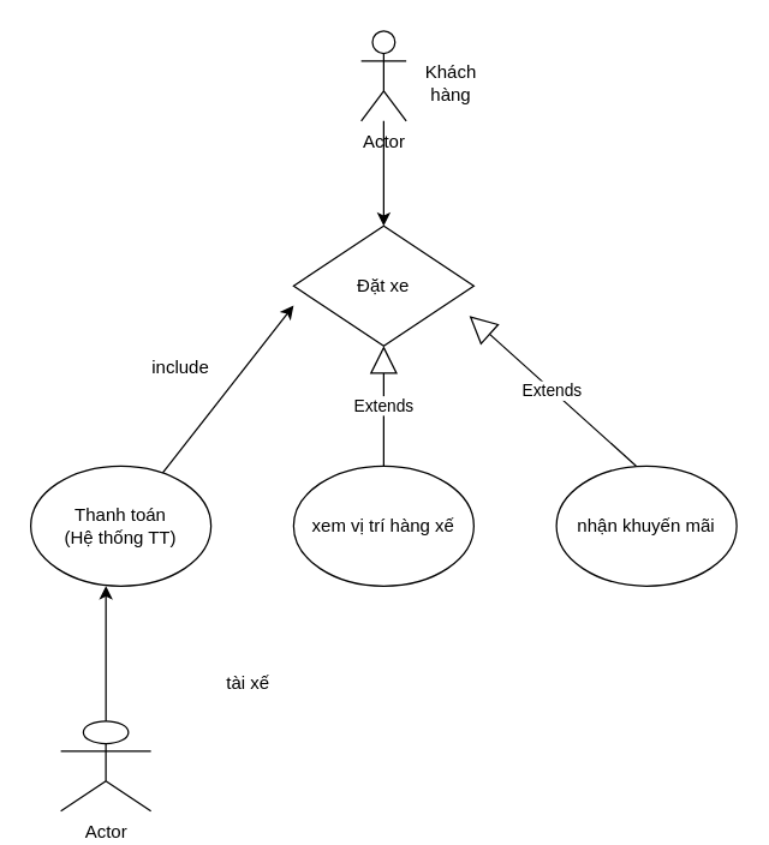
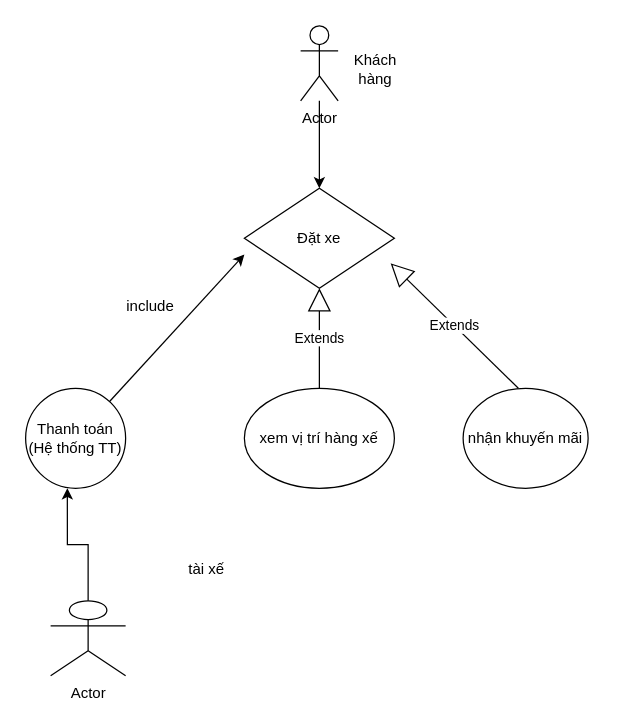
  <mxCell id="0" />
  <mxCell id="1" parent="0" />
  <mxCell id="2" style="edgeStyle=orthogonalEdgeStyle;rounded=0;orthogonalLoop=1;jettySize=auto;html=1;entryX=0.5;entryY=0;entryDx=0;entryDy=0;" edge="1" parent="1" source="3" target="5"><mxGeometry relative="1" as="geometry" /></mxCell>
  <mxCell id="3" value="Actor" style="shape=umlActor;verticalLabelPosition=bottom;verticalAlign=top;html=1;outlineConnect=0;" vertex="1" parent="1"><mxGeometry x="240" y="20" width="30" height="60" as="geometry" /></mxCell>
  <mxCell id="4" value="Khách hàng" style="text;html=1;whiteSpace=wrap;strokeColor=none;fillColor=none;align=center;verticalAlign=middle;rounded=0;" vertex="1" parent="1"><mxGeometry x="270" y="40" width="60" height="30" as="geometry" /></mxCell>
  <mxCell id="5" value="Đặt xe" style="rhombus;whiteSpace=wrap;html=1;" vertex="1" parent="1"><mxGeometry x="195" y="150" width="120" height="80" as="geometry" /></mxCell>
- <mxCell id="6" value="Thanh toán&lt;div&gt;(Hệ thống TT)&lt;/div&gt;" style="ellipse;whiteSpace=wrap;html=1;" vertex="1" parent="1"><mxGeometry x="20" y="310" width="120" height="80" as="geometry" /></mxCell>
+ <mxCell id="6" value="Thanh toán&lt;div&gt;(Hệ thống TT)&lt;/div&gt;" style="ellipse;whiteSpace=wrap;html=1;" vertex="1" parent="1"><mxGeometry x="20" y="310" width="80" height="80" as="geometry" /></mxCell>
  <mxCell id="7" value="xem vị trí hàng xế" style="ellipse;whiteSpace=wrap;html=1;" vertex="1" parent="1"><mxGeometry x="195" y="310" width="120" height="80" as="geometry" /></mxCell>
- <mxCell id="8" value="nhận khuyến mãi" style="ellipse;whiteSpace=wrap;html=1;" vertex="1" parent="1"><mxGeometry x="370" y="310" width="120" height="80" as="geometry" /></mxCell>
+ <mxCell id="8" value="nhận khuyến mãi" style="ellipse;whiteSpace=wrap;html=1;" vertex="1" parent="1"><mxGeometry x="370" y="310" width="100" height="80" as="geometry" /></mxCell>
  <mxCell id="9" style="rounded=0;orthogonalLoop=1;jettySize=auto;html=1;entryX=0;entryY=0.663;entryDx=0;entryDy=0;entryPerimeter=0;" edge="1" parent="1" source="6" target="5"><mxGeometry relative="1" as="geometry" /></mxCell>
  <mxCell id="10" value="include" style="text;html=1;whiteSpace=wrap;strokeColor=none;fillColor=none;align=center;verticalAlign=middle;rounded=0;" vertex="1" parent="1"><mxGeometry x="90" y="230" width="60" height="30" as="geometry" /></mxCell>
  <mxCell id="11" value="Extends" style="endArrow=block;endSize=16;endFill=0;html=1;rounded=0;exitX=0.5;exitY=0;exitDx=0;exitDy=0;entryX=0.5;entryY=1;entryDx=0;entryDy=0;" edge="1" parent="1" source="7" target="5"><mxGeometry width="160" relative="1" as="geometry"><mxPoint x="400" y="280" as="sourcePoint" /><mxPoint x="560" y="280" as="targetPoint" /></mxGeometry></mxCell>
  <mxCell id="12" value="Extends" style="endArrow=block;endSize=16;endFill=0;html=1;rounded=0;exitX=0.442;exitY=0;exitDx=0;exitDy=0;entryX=0.975;entryY=0.75;entryDx=0;entryDy=0;entryPerimeter=0;exitPerimeter=0;" edge="1" parent="1" source="8" target="5"><mxGeometry width="160" relative="1" as="geometry"><mxPoint x="530" y="330" as="sourcePoint" /><mxPoint x="530" y="250" as="targetPoint" /></mxGeometry></mxCell>
  <mxCell id="13" value="Actor" style="shape=umlActor;verticalLabelPosition=bottom;verticalAlign=top;html=1;" vertex="1" parent="1"><mxGeometry x="40" y="480" width="60" height="60" as="geometry" /></mxCell>
  <mxCell id="14" value="tài xế" style="text;html=1;whiteSpace=wrap;strokeColor=none;fillColor=none;align=center;verticalAlign=middle;rounded=0;" vertex="1" parent="1"><mxGeometry x="135" y="440" width="60" height="30" as="geometry" /></mxCell>
  <mxCell id="15" style="edgeStyle=orthogonalEdgeStyle;rounded=0;orthogonalLoop=1;jettySize=auto;html=1;entryX=0.417;entryY=1;entryDx=0;entryDy=0;entryPerimeter=0;" edge="1" parent="1" source="13" target="6"><mxGeometry relative="1" as="geometry" /></mxCell>
